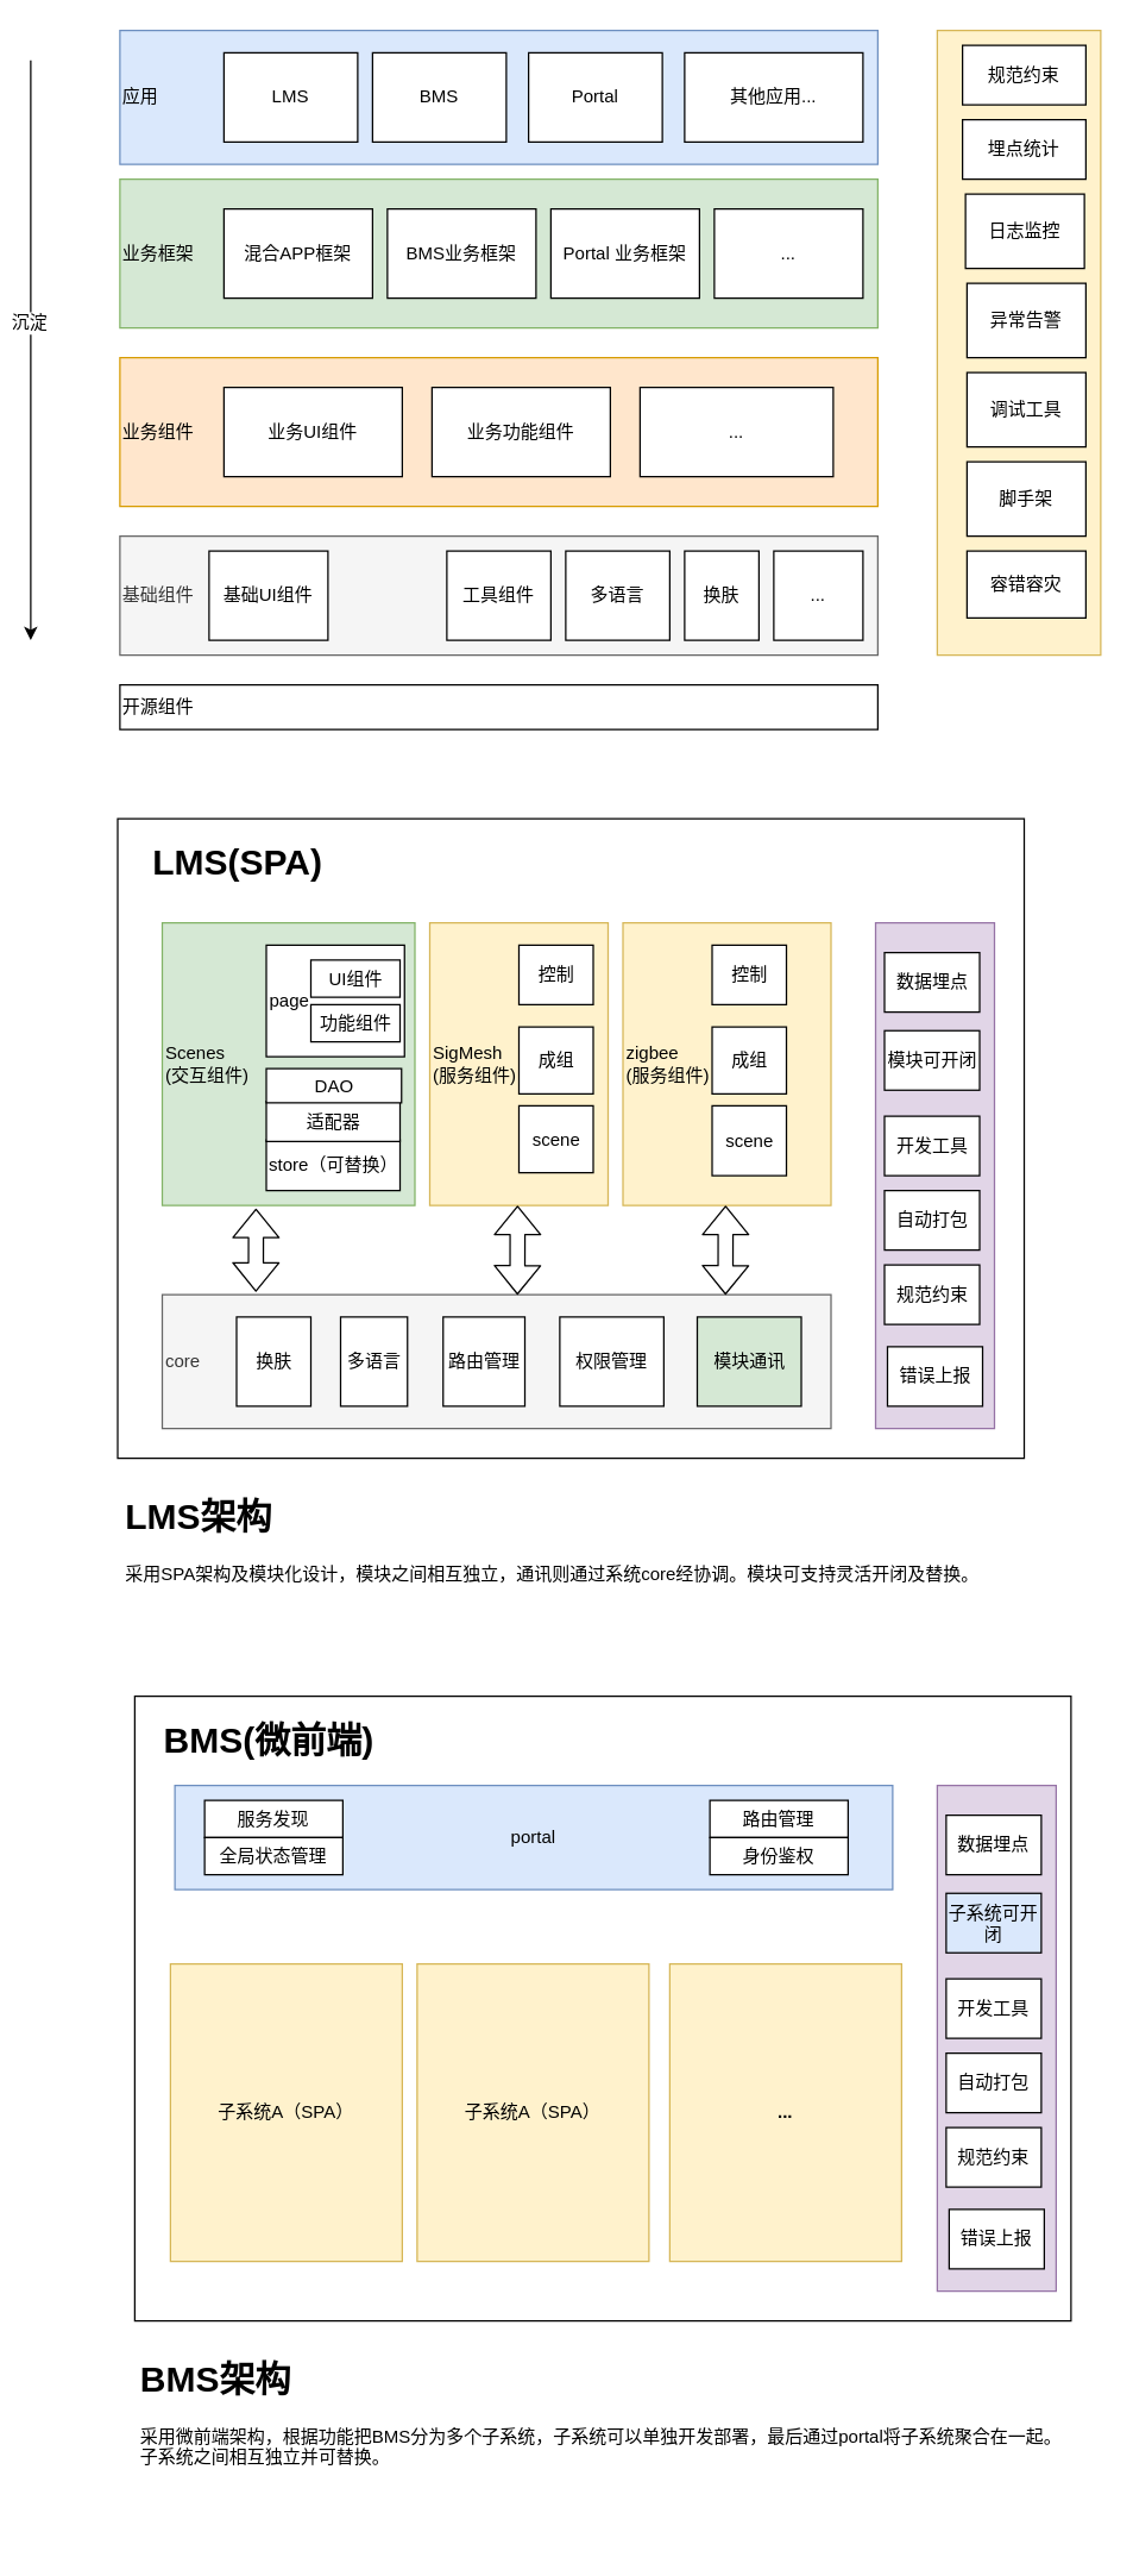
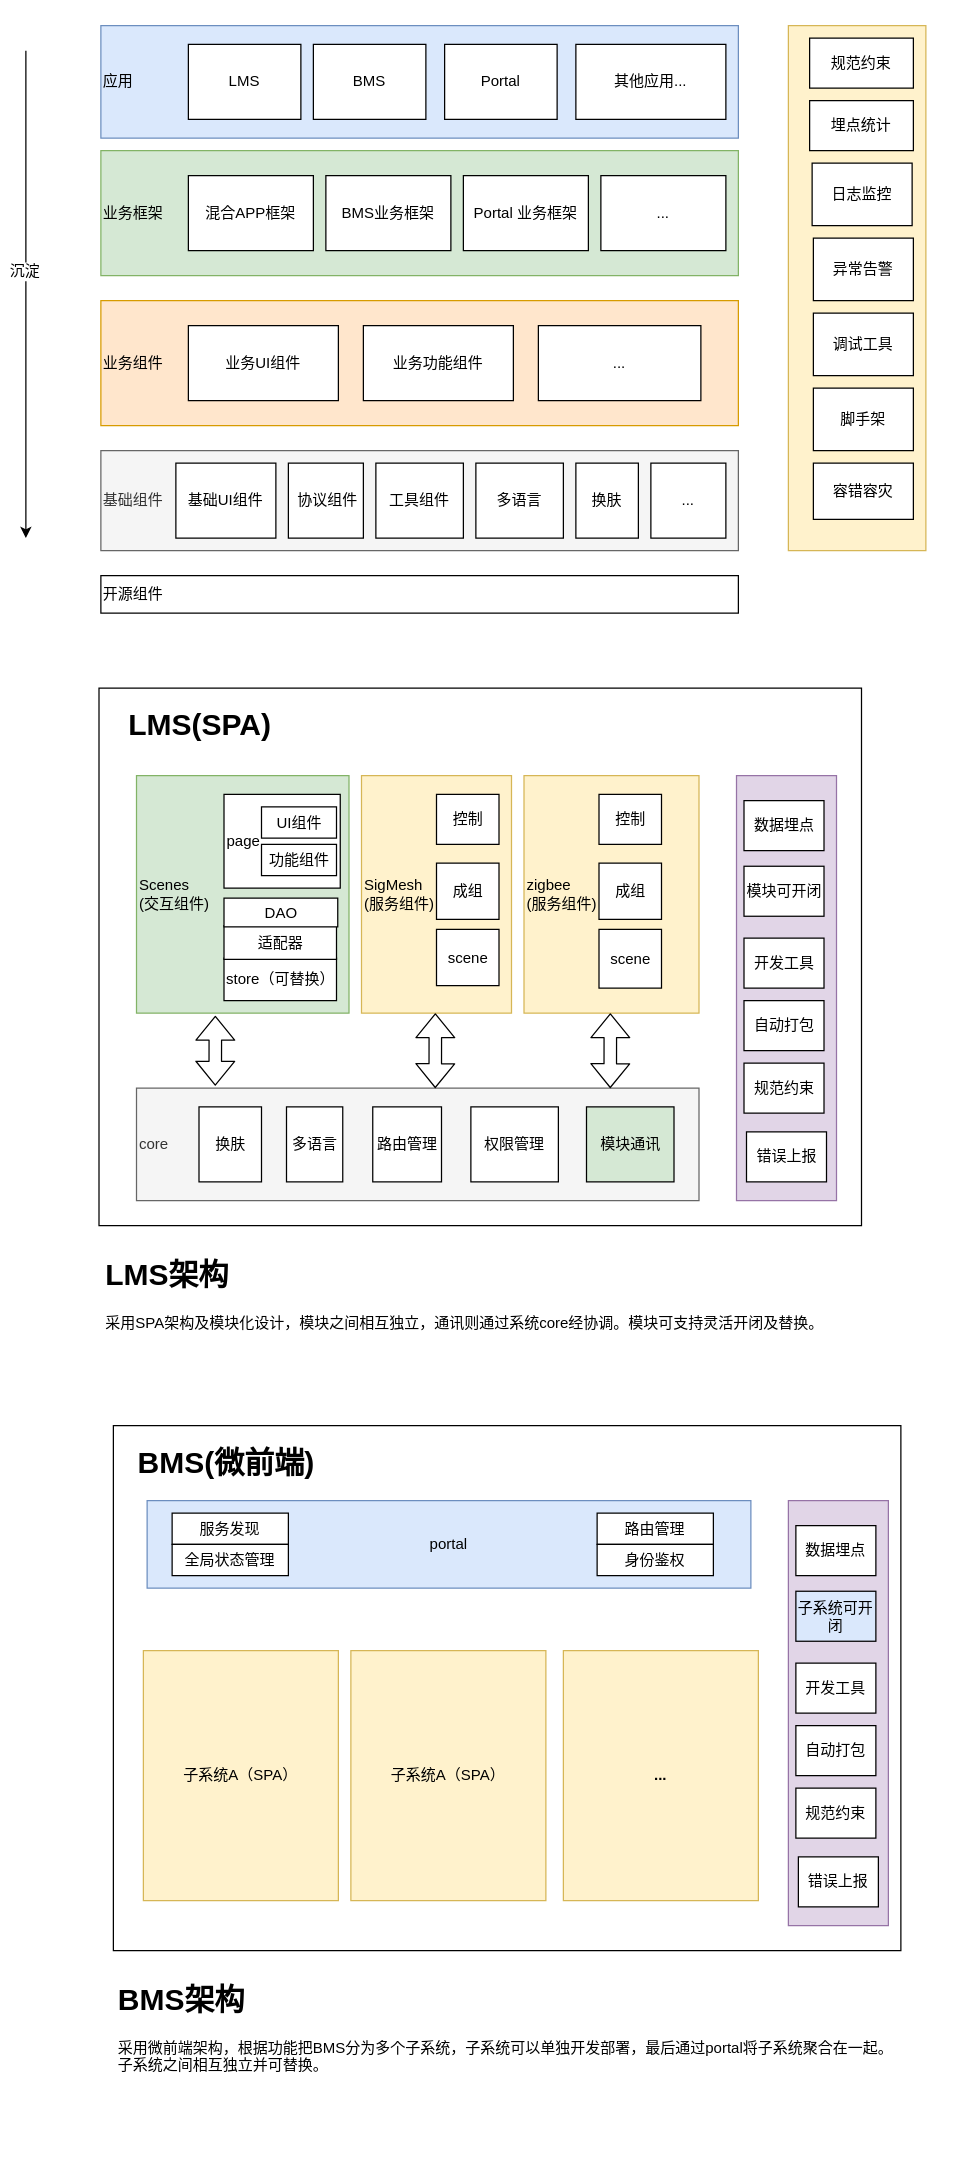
  <mxCell id="0" />
  <mxCell id="1" parent="0" />
  <mxCell id="2" value="" style="rounded=0;whiteSpace=wrap;html=1;" parent="1" vertex="1"><mxGeometry x="78.5" y="550" width="610" height="430" as="geometry" /></mxCell>
  <mxCell id="3" value="应用" style="rounded=0;whiteSpace=wrap;html=1;fillColor=#dae8fc;strokeColor=#6c8ebf;align=left;" parent="1" vertex="1"><mxGeometry x="80" y="20" width="510" height="90" as="geometry" /></mxCell>
  <mxCell id="4" value="BMS" style="rounded=0;whiteSpace=wrap;html=1;" parent="1" vertex="1"><mxGeometry x="250" y="35" width="90" height="60" as="geometry" /></mxCell>
  <mxCell id="5" value="Portal" style="rounded=0;whiteSpace=wrap;html=1;" parent="1" vertex="1"><mxGeometry x="355" y="35" width="90" height="60" as="geometry" /></mxCell>
  <mxCell id="6" value="业务框架" style="rounded=0;whiteSpace=wrap;html=1;align=left;fillColor=#d5e8d4;strokeColor=#82b366;" parent="1" vertex="1"><mxGeometry x="80" y="120" width="510" height="100" as="geometry" /></mxCell>
  <mxCell id="7" value="混合APP框架" style="rounded=0;whiteSpace=wrap;html=1;" parent="1" vertex="1"><mxGeometry x="150" y="140" width="100" height="60" as="geometry" /></mxCell>
  <mxCell id="8" value="BMS业务框架" style="rounded=0;whiteSpace=wrap;html=1;" parent="1" vertex="1"><mxGeometry x="260" y="140" width="100" height="60" as="geometry" /></mxCell>
  <mxCell id="9" value="业务组件" style="rounded=0;whiteSpace=wrap;html=1;align=left;fillColor=#ffe6cc;strokeColor=#d79b00;" parent="1" vertex="1"><mxGeometry x="80" y="240" width="510" height="100" as="geometry" /></mxCell>
  <mxCell id="10" value="业务UI组件" style="rounded=0;whiteSpace=wrap;html=1;" parent="1" vertex="1"><mxGeometry x="150" y="260" width="120" height="60" as="geometry" /></mxCell>
  <mxCell id="11" value="业务功能组件" style="rounded=0;whiteSpace=wrap;html=1;" parent="1" vertex="1"><mxGeometry x="290" y="260" width="120" height="60" as="geometry" /></mxCell>
  <mxCell id="12" value="基础组件" style="rounded=0;whiteSpace=wrap;html=1;align=left;fillColor=#f5f5f5;strokeColor=#666666;fontColor=#333333;" parent="1" vertex="1"><mxGeometry x="80" y="360" width="510" height="80" as="geometry" /></mxCell>
  <mxCell id="13" value="基础UI组件" style="rounded=0;whiteSpace=wrap;html=1;" parent="1" vertex="1"><mxGeometry x="140" y="370" width="80" height="60" as="geometry" /></mxCell>
+ <mxCell id="14" value="&amp;nbsp;协议组件" style="rounded=0;whiteSpace=wrap;html=1;" parent="1" vertex="1"><mxGeometry x="230" y="370" width="60" height="60" as="geometry" /></mxCell>
  <mxCell id="15" value="其他应用..." style="rounded=0;whiteSpace=wrap;html=1;" parent="1" vertex="1"><mxGeometry x="460" y="35" width="120" height="60" as="geometry" /></mxCell>
  <mxCell id="16" value="工具组件" style="rounded=0;whiteSpace=wrap;html=1;" parent="1" vertex="1"><mxGeometry x="300" y="370" width="70" height="60" as="geometry" /></mxCell>
  <mxCell id="17" value="多语言" style="rounded=0;whiteSpace=wrap;html=1;" parent="1" vertex="1"><mxGeometry x="380" y="370" width="70" height="60" as="geometry" /></mxCell>
  <mxCell id="18" value="换肤" style="rounded=0;whiteSpace=wrap;html=1;" parent="1" vertex="1"><mxGeometry x="460" y="370" width="50" height="60" as="geometry" /></mxCell>
  <mxCell id="19" value="Portal 业务框架" style="rounded=0;whiteSpace=wrap;html=1;" parent="1" vertex="1"><mxGeometry x="370" y="140" width="100" height="60" as="geometry" /></mxCell>
  <mxCell id="20" value="..." style="rounded=0;whiteSpace=wrap;html=1;" parent="1" vertex="1"><mxGeometry x="520" y="370" width="60" height="60" as="geometry" /></mxCell>
  <mxCell id="21" value="LMS" style="rounded=0;whiteSpace=wrap;html=1;" parent="1" vertex="1"><mxGeometry x="150" y="35" width="90" height="60" as="geometry" /></mxCell>
  <mxCell id="22" value="" style="endArrow=classic;html=1;" parent="1" edge="1"><mxGeometry width="50" height="50" relative="1" as="geometry"><mxPoint x="20" y="40" as="sourcePoint" /><mxPoint x="20" y="430" as="targetPoint" /></mxGeometry></mxCell>
  <mxCell id="23" value="沉淀" style="text;html=1;align=center;verticalAlign=middle;resizable=0;points=[];;labelBackgroundColor=#ffffff;" parent="22" vertex="1" connectable="0"><mxGeometry x="-0.097" y="-2" relative="1" as="geometry"><mxPoint as="offset" /></mxGeometry></mxCell>
  <mxCell id="24" value="" style="rounded=0;whiteSpace=wrap;html=1;fillColor=#fff2cc;strokeColor=#d6b656;align=left;" parent="1" vertex="1"><mxGeometry x="630" y="20" width="110" height="420" as="geometry" /></mxCell>
  <mxCell id="25" value="埋点统计" style="rounded=0;whiteSpace=wrap;html=1;" parent="1" vertex="1"><mxGeometry x="647" y="80" width="83" height="40" as="geometry" /></mxCell>
  <mxCell id="26" value="日志监控" style="rounded=0;whiteSpace=wrap;html=1;" parent="1" vertex="1"><mxGeometry x="649" y="130" width="80" height="50" as="geometry" /></mxCell>
  <mxCell id="27" value="异常告警" style="rounded=0;whiteSpace=wrap;html=1;" parent="1" vertex="1"><mxGeometry x="650" y="190" width="80" height="50" as="geometry" /></mxCell>
  <mxCell id="28" value="调试工具" style="rounded=0;whiteSpace=wrap;html=1;" parent="1" vertex="1"><mxGeometry x="650" y="250" width="80" height="50" as="geometry" /></mxCell>
  <mxCell id="29" value="脚手架" style="rounded=0;whiteSpace=wrap;html=1;" parent="1" vertex="1"><mxGeometry x="650" y="310" width="80" height="50" as="geometry" /></mxCell>
  <mxCell id="30" value="..." style="rounded=0;whiteSpace=wrap;html=1;" parent="1" vertex="1"><mxGeometry x="430" y="260" width="130" height="60" as="geometry" /></mxCell>
  <mxCell id="31" value="..." style="rounded=0;whiteSpace=wrap;html=1;" parent="1" vertex="1"><mxGeometry x="480" y="140" width="100" height="60" as="geometry" /></mxCell>
  <mxCell id="32" value="开源组件" style="rounded=0;whiteSpace=wrap;html=1;align=left;glass=0;comic=0;" parent="1" vertex="1"><mxGeometry x="80" y="460" width="510" height="30" as="geometry" /></mxCell>
  <mxCell id="33" value="规范约束" style="rounded=0;whiteSpace=wrap;html=1;" parent="1" vertex="1"><mxGeometry x="647" y="30" width="83" height="40" as="geometry" /></mxCell>
  <mxCell id="34" value="Scenes&lt;br&gt;(交互组件)" style="rounded=0;whiteSpace=wrap;html=1;align=left;fillColor=#d5e8d4;strokeColor=#82b366;" parent="1" vertex="1"><mxGeometry x="108.5" y="620" width="170" height="190" as="geometry" /></mxCell>
  <mxCell id="35" value="page" style="rounded=0;whiteSpace=wrap;html=1;align=left;" parent="1" vertex="1"><mxGeometry x="178.5" y="635" width="93" height="75" as="geometry" /></mxCell>
  <mxCell id="36" value="core" style="rounded=0;whiteSpace=wrap;html=1;shadow=0;align=left;fillColor=#f5f5f5;strokeColor=#666666;fontColor=#333333;" parent="1" vertex="1"><mxGeometry x="108.5" y="870" width="450" height="90" as="geometry" /></mxCell>
  <mxCell id="37" value="SigMesh&lt;br&gt;(服务组件)" style="rounded=0;whiteSpace=wrap;html=1;align=left;fillColor=#fff2cc;strokeColor=#d6b656;" parent="1" vertex="1"><mxGeometry x="288.5" y="620" width="120" height="190" as="geometry" /></mxCell>
  <mxCell id="38" value="控制" style="rounded=0;whiteSpace=wrap;html=1;shadow=0;glass=0;comic=0;" parent="1" vertex="1"><mxGeometry x="348.5" y="635" width="50" height="40" as="geometry" /></mxCell>
  <mxCell id="39" value="成组" style="rounded=0;whiteSpace=wrap;html=1;shadow=0;glass=0;comic=0;" parent="1" vertex="1"><mxGeometry x="348.5" y="690" width="50" height="45" as="geometry" /></mxCell>
  <mxCell id="40" value="scene" style="rounded=0;whiteSpace=wrap;html=1;shadow=0;glass=0;comic=0;" parent="1" vertex="1"><mxGeometry x="348.5" y="743" width="50" height="45" as="geometry" /></mxCell>
  <mxCell id="41" value="换肤" style="rounded=0;whiteSpace=wrap;html=1;shadow=0;glass=0;comic=0;" parent="1" vertex="1"><mxGeometry x="158.5" y="885" width="50" height="60" as="geometry" /></mxCell>
  <mxCell id="42" value="多语言" style="rounded=0;whiteSpace=wrap;html=1;shadow=0;glass=0;comic=0;" parent="1" vertex="1"><mxGeometry x="228.5" y="885" width="45" height="60" as="geometry" /></mxCell>
  <mxCell id="43" value="zigbee&lt;br&gt;(服务组件)" style="rounded=0;whiteSpace=wrap;html=1;align=left;fillColor=#fff2cc;strokeColor=#d6b656;" parent="1" vertex="1"><mxGeometry x="418.5" y="620" width="140" height="190" as="geometry" /></mxCell>
  <mxCell id="44" value="控制" style="rounded=0;whiteSpace=wrap;html=1;shadow=0;glass=0;comic=0;" parent="1" vertex="1"><mxGeometry x="478.5" y="635" width="50" height="40" as="geometry" /></mxCell>
  <mxCell id="45" value="成组" style="rounded=0;whiteSpace=wrap;html=1;shadow=0;glass=0;comic=0;" parent="1" vertex="1"><mxGeometry x="478.5" y="690" width="50" height="45" as="geometry" /></mxCell>
  <mxCell id="46" value="scene" style="rounded=0;whiteSpace=wrap;html=1;shadow=0;glass=0;comic=0;" parent="1" vertex="1"><mxGeometry x="478.5" y="743" width="50" height="47" as="geometry" /></mxCell>
  <mxCell id="47" value="容错容灾" style="rounded=0;whiteSpace=wrap;html=1;" parent="1" vertex="1"><mxGeometry x="650" y="370" width="80" height="45" as="geometry" /></mxCell>
  <mxCell id="48" value="路由管理" style="rounded=0;whiteSpace=wrap;html=1;shadow=0;glass=0;comic=0;" parent="1" vertex="1"><mxGeometry x="297.5" y="885" width="55" height="60" as="geometry" /></mxCell>
  <mxCell id="49" value="权限管理" style="rounded=0;whiteSpace=wrap;html=1;" parent="1" vertex="1"><mxGeometry x="376" y="885" width="70" height="60" as="geometry" /></mxCell>
  <mxCell id="50" value="模块通讯" style="rounded=0;whiteSpace=wrap;html=1;fillColor=#d5e8d4;" parent="1" vertex="1"><mxGeometry x="468.5" y="885" width="70" height="60" as="geometry" /></mxCell>
  <mxCell id="51" value="store（可替换）" style="rounded=0;whiteSpace=wrap;html=1;" parent="1" vertex="1"><mxGeometry x="178.5" y="766" width="90" height="34" as="geometry" /></mxCell>
  <mxCell id="52" value="适配器" style="rounded=0;whiteSpace=wrap;html=1;" parent="1" vertex="1"><mxGeometry x="178.5" y="740" width="90" height="27" as="geometry" /></mxCell>
  <mxCell id="53" value="DAO" style="rounded=0;whiteSpace=wrap;html=1;" parent="1" vertex="1"><mxGeometry x="178.5" y="718" width="91" height="23" as="geometry" /></mxCell>
  <mxCell id="54" value="UI组件" style="rounded=0;whiteSpace=wrap;html=1;" parent="1" vertex="1"><mxGeometry x="208.5" y="645" width="60" height="25" as="geometry" /></mxCell>
  <mxCell id="55" value="功能组件" style="rounded=0;whiteSpace=wrap;html=1;" parent="1" vertex="1"><mxGeometry x="208.5" y="675" width="60" height="25" as="geometry" /></mxCell>
  <mxCell id="56" value="" style="shape=flexArrow;endArrow=classic;startArrow=classic;html=1;entryX=0.371;entryY=1.011;entryDx=0;entryDy=0;entryPerimeter=0;exitX=0.14;exitY=-0.022;exitDx=0;exitDy=0;exitPerimeter=0;" parent="1" source="36" target="34" edge="1"><mxGeometry width="50" height="50" relative="1" as="geometry"><mxPoint x="168.5" y="850" as="sourcePoint" /><mxPoint x="168.5" y="820" as="targetPoint" /></mxGeometry></mxCell>
  <mxCell id="57" value="" style="shape=flexArrow;endArrow=classic;startArrow=classic;html=1;entryX=0.371;entryY=1.011;entryDx=0;entryDy=0;entryPerimeter=0;" parent="1" edge="1"><mxGeometry width="50" height="50" relative="1" as="geometry"><mxPoint x="347.5" y="870" as="sourcePoint" /><mxPoint x="347.57" y="810.09" as="targetPoint" /></mxGeometry></mxCell>
  <mxCell id="58" value="" style="shape=flexArrow;endArrow=classic;startArrow=classic;html=1;entryX=0.371;entryY=1.011;entryDx=0;entryDy=0;entryPerimeter=0;" parent="1" edge="1"><mxGeometry width="50" height="50" relative="1" as="geometry"><mxPoint x="487.5" y="870" as="sourcePoint" /><mxPoint x="487.57" y="810.09" as="targetPoint" /></mxGeometry></mxCell>
  <mxCell id="59" value="LMS(SPA)" style="text;strokeColor=none;fillColor=none;html=1;fontSize=24;fontStyle=1;verticalAlign=middle;align=center;rounded=0;" parent="1" vertex="1"><mxGeometry x="108.5" y="560" width="100" height="40" as="geometry" /></mxCell>
  <mxCell id="60" value="" style="rounded=0;whiteSpace=wrap;html=1;" vertex="1" parent="1"><mxGeometry x="90" y="1140" width="630" height="420" as="geometry" /></mxCell>
  <mxCell id="61" value="BMS(微前端)" style="text;strokeColor=none;fillColor=none;html=1;fontSize=24;fontStyle=1;verticalAlign=middle;align=center;" vertex="1" parent="1"><mxGeometry x="130" y="1150" width="100" height="40" as="geometry" /></mxCell>
  <mxCell id="62" value="portal" style="rounded=0;whiteSpace=wrap;html=1;fillColor=#dae8fc;strokeColor=#6c8ebf;" vertex="1" parent="1"><mxGeometry x="117" y="1200" width="483" height="70" as="geometry" /></mxCell>
  <mxCell id="63" value="服务发现" style="rounded=0;whiteSpace=wrap;html=1;" vertex="1" parent="1"><mxGeometry x="137" y="1210" width="93" height="25" as="geometry" /></mxCell>
  <mxCell id="64" value="全局状态管理" style="rounded=0;whiteSpace=wrap;html=1;" vertex="1" parent="1"><mxGeometry x="137" y="1235" width="93" height="25" as="geometry" /></mxCell>
  <mxCell id="65" value="路由管理" style="rounded=0;whiteSpace=wrap;html=1;" vertex="1" parent="1"><mxGeometry x="477" y="1210" width="93" height="25" as="geometry" /></mxCell>
  <mxCell id="66" value="身份鉴权" style="rounded=0;whiteSpace=wrap;html=1;" vertex="1" parent="1"><mxGeometry x="477" y="1235" width="93" height="25" as="geometry" /></mxCell>
  <mxCell id="67" value="子系统A（SPA）" style="rounded=0;whiteSpace=wrap;html=1;fillColor=#fff2cc;strokeColor=#d6b656;" vertex="1" parent="1"><mxGeometry x="114" y="1320" width="156" height="200" as="geometry" /></mxCell>
  <mxCell id="68" value="子系统A（SPA）" style="rounded=0;whiteSpace=wrap;html=1;fillColor=#fff2cc;strokeColor=#d6b656;" vertex="1" parent="1"><mxGeometry x="280" y="1320" width="156" height="200" as="geometry" /></mxCell>
  <mxCell id="69" value="&lt;b&gt;...&lt;/b&gt;" style="rounded=0;whiteSpace=wrap;html=1;fillColor=#fff2cc;strokeColor=#d6b656;" vertex="1" parent="1"><mxGeometry x="450" y="1320" width="156" height="200" as="geometry" /></mxCell>
  <mxCell id="70" value="" style="rounded=0;whiteSpace=wrap;html=1;fillColor=#e1d5e7;strokeColor=#9673a6;" vertex="1" parent="1"><mxGeometry x="588.5" y="620" width="80" height="340" as="geometry" /></mxCell>
  <mxCell id="71" value="数据埋点" style="rounded=0;whiteSpace=wrap;html=1;" vertex="1" parent="1"><mxGeometry x="594.5" y="640" width="64" height="40" as="geometry" /></mxCell>
  <mxCell id="72" value="模块可开闭" style="rounded=0;whiteSpace=wrap;html=1;" vertex="1" parent="1"><mxGeometry x="594.5" y="692.5" width="64" height="40" as="geometry" /></mxCell>
  <mxCell id="73" value="开发工具" style="rounded=0;whiteSpace=wrap;html=1;" vertex="1" parent="1"><mxGeometry x="594.5" y="750" width="64" height="40" as="geometry" /></mxCell>
  <mxCell id="74" value="自动打包" style="rounded=0;whiteSpace=wrap;html=1;" vertex="1" parent="1"><mxGeometry x="594.5" y="800" width="64" height="40" as="geometry" /></mxCell>
  <mxCell id="75" value="规范约束" style="rounded=0;whiteSpace=wrap;html=1;" vertex="1" parent="1"><mxGeometry x="594.5" y="850" width="64" height="40" as="geometry" /></mxCell>
  <mxCell id="76" value="错误上报" style="rounded=0;whiteSpace=wrap;html=1;" vertex="1" parent="1"><mxGeometry x="596.5" y="905" width="64" height="40" as="geometry" /></mxCell>
  <mxCell id="77" value="" style="rounded=0;whiteSpace=wrap;html=1;fillColor=#e1d5e7;strokeColor=#9673a6;" vertex="1" parent="1"><mxGeometry x="630" y="1200" width="80" height="340" as="geometry" /></mxCell>
  <mxCell id="78" value="数据埋点" style="rounded=0;whiteSpace=wrap;html=1;" vertex="1" parent="1"><mxGeometry x="636" y="1220" width="64" height="40" as="geometry" /></mxCell>
  <mxCell id="79" value="子系统可开闭" style="rounded=0;whiteSpace=wrap;html=1;fillColor=#dae8fc;" vertex="1" parent="1"><mxGeometry x="636" y="1272.5" width="64" height="40" as="geometry" /></mxCell>
  <mxCell id="80" value="开发工具" style="rounded=0;whiteSpace=wrap;html=1;" vertex="1" parent="1"><mxGeometry x="636" y="1330" width="64" height="40" as="geometry" /></mxCell>
  <mxCell id="81" value="自动打包" style="rounded=0;whiteSpace=wrap;html=1;" vertex="1" parent="1"><mxGeometry x="636" y="1380" width="64" height="40" as="geometry" /></mxCell>
  <mxCell id="82" value="规范约束" style="rounded=0;whiteSpace=wrap;html=1;" vertex="1" parent="1"><mxGeometry x="636" y="1430" width="64" height="40" as="geometry" /></mxCell>
  <mxCell id="83" value="错误上报" style="rounded=0;whiteSpace=wrap;html=1;" vertex="1" parent="1"><mxGeometry x="638" y="1485" width="64" height="40" as="geometry" /></mxCell>
  <mxCell id="84" value="&lt;h1&gt;BMS架构&lt;/h1&gt;&lt;p&gt;采用微前端架构，根据功能把BMS分为多个子系统，子系统可以单独开发部署，最后通过portal将子系统聚合在一起。子系统之间相互独立并可替换。&lt;/p&gt;" style="text;html=1;strokeColor=none;fillColor=none;spacing=5;spacingTop=-20;whiteSpace=wrap;overflow=hidden;rounded=0;" vertex="1" parent="1"><mxGeometry x="89" y="1580" width="632" height="130" as="geometry" /></mxCell>
  <mxCell id="85" value="&lt;h1&gt;LMS架构&lt;/h1&gt;&lt;p&gt;采用SPA架构及模块化设计，模块之间相互独立，通讯则通过系统core经协调。模块可支持灵活开闭及替换。&lt;/p&gt;" style="text;html=1;strokeColor=none;fillColor=none;spacing=5;spacingTop=-20;whiteSpace=wrap;overflow=hidden;rounded=0;" vertex="1" parent="1"><mxGeometry x="79" y="1000" width="612" height="110" as="geometry" /></mxCell>
